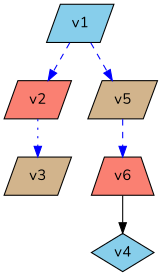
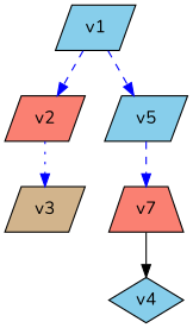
  digraph {
    fontname=Nunito
    rankdir=TB
    node [fillcolor=salmon fontname=Nunito shape=parallelogram style=filled]
    edge [color=blue fontname=Nunito style=dashed]
    v2
    v1 [fillcolor=skyblue]
-   v5 [fillcolor=tan]
+   v5 [fillcolor=skyblue]
    v3 [fillcolor=tan]
    v4 [fillcolor=skyblue shape=diamond]
-   v6 [shape=trapezium]
+   v6 [shape=trapezium label=v7]
    v2 -> v3 [style=dotted]
    v1 -> v2
    v1 -> v5
    v5 -> v6
    v6 -> v4 [color=black style=solid]
  }
